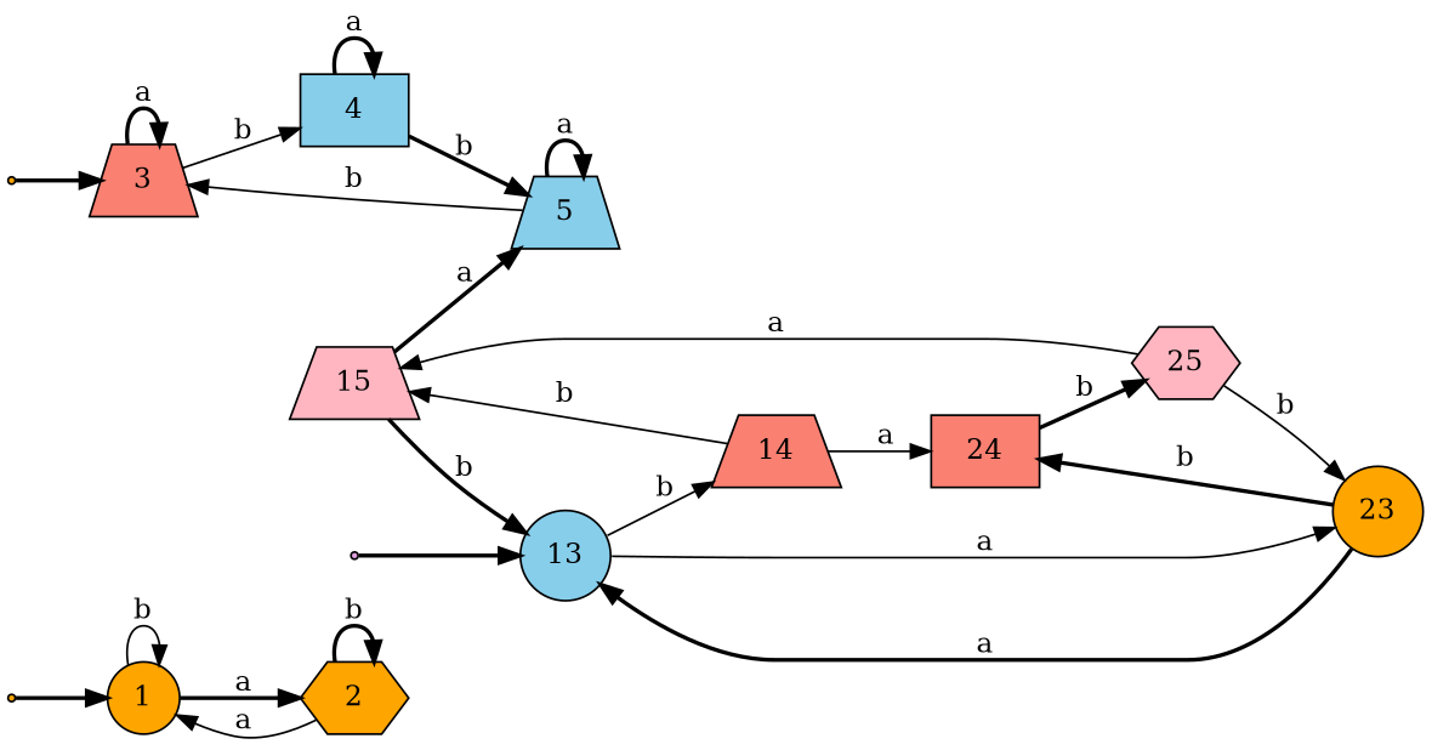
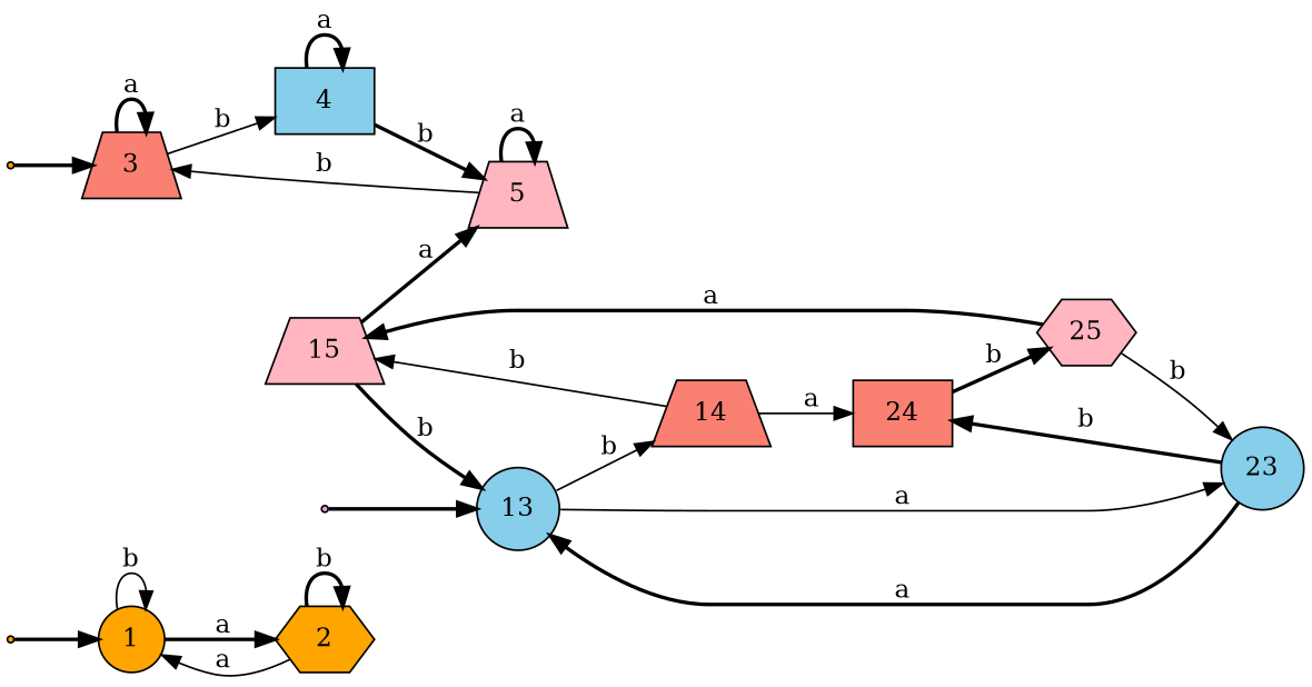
  digraph {
    rankdir=LR
    node [fillcolor=orange shape=trapezium style=filled]
    edge [style=bold]
    0 [shape=point]
    1 [shape=circle]
    2 [shape=hexagon]
    00 [shape=point]
    3 [fillcolor=salmon]
    4 [fillcolor=skyblue shape=box]
-   5 [fillcolor=skyblue]
+   5 [fillcolor=lightpink]
    000 [fillcolor=plum shape=point]
    13 [fillcolor=skyblue shape=circle]
    14 [fillcolor=salmon]
-   23 [shape=circle]
+   23 [fillcolor=skyblue shape=circle]
    15 [fillcolor=lightpink]
    24 [fillcolor=salmon shape=box]
    25 [fillcolor=lightpink shape=hexagon]
    subgraph sub_1 {
      0
      1
      2
    }
    subgraph sub_2 {
      00
      3
      4
      5
    }
    subgraph sub_3 {
      000
      13
      14
      23
      15
      24
      25
    }
    0 -> 1
    1 -> 1 [label=b style=solid]
    1 -> 2 [label=a]
    2 -> 1 [label=a style=solid]
    2 -> 2 [label=b]
    00 -> 3
    3 -> 3 [label=a]
    3 -> 4 [label=b style=solid]
    4 -> 4 [label=a]
    4 -> 5 [label=b]
    5 -> 3 [label=b style=solid]
    5 -> 5 [label=a]
    000 -> 13
    13 -> 14 [label=b style=solid]
    13 -> 23 [label=a style=solid]
    14 -> 15 [label=b style=solid]
    14 -> 24 [label=a style=solid]
    23 -> 13 [label=a]
    23 -> 24 [label=b]
    15 -> 5 [label=a]
    15 -> 13 [label=b]
    24 -> 25 [label=b]
    25 -> 23 [label=b style=solid]
-   25 -> 15 [label=a style=solid]
+   25 -> 15 [label=a]
  }
